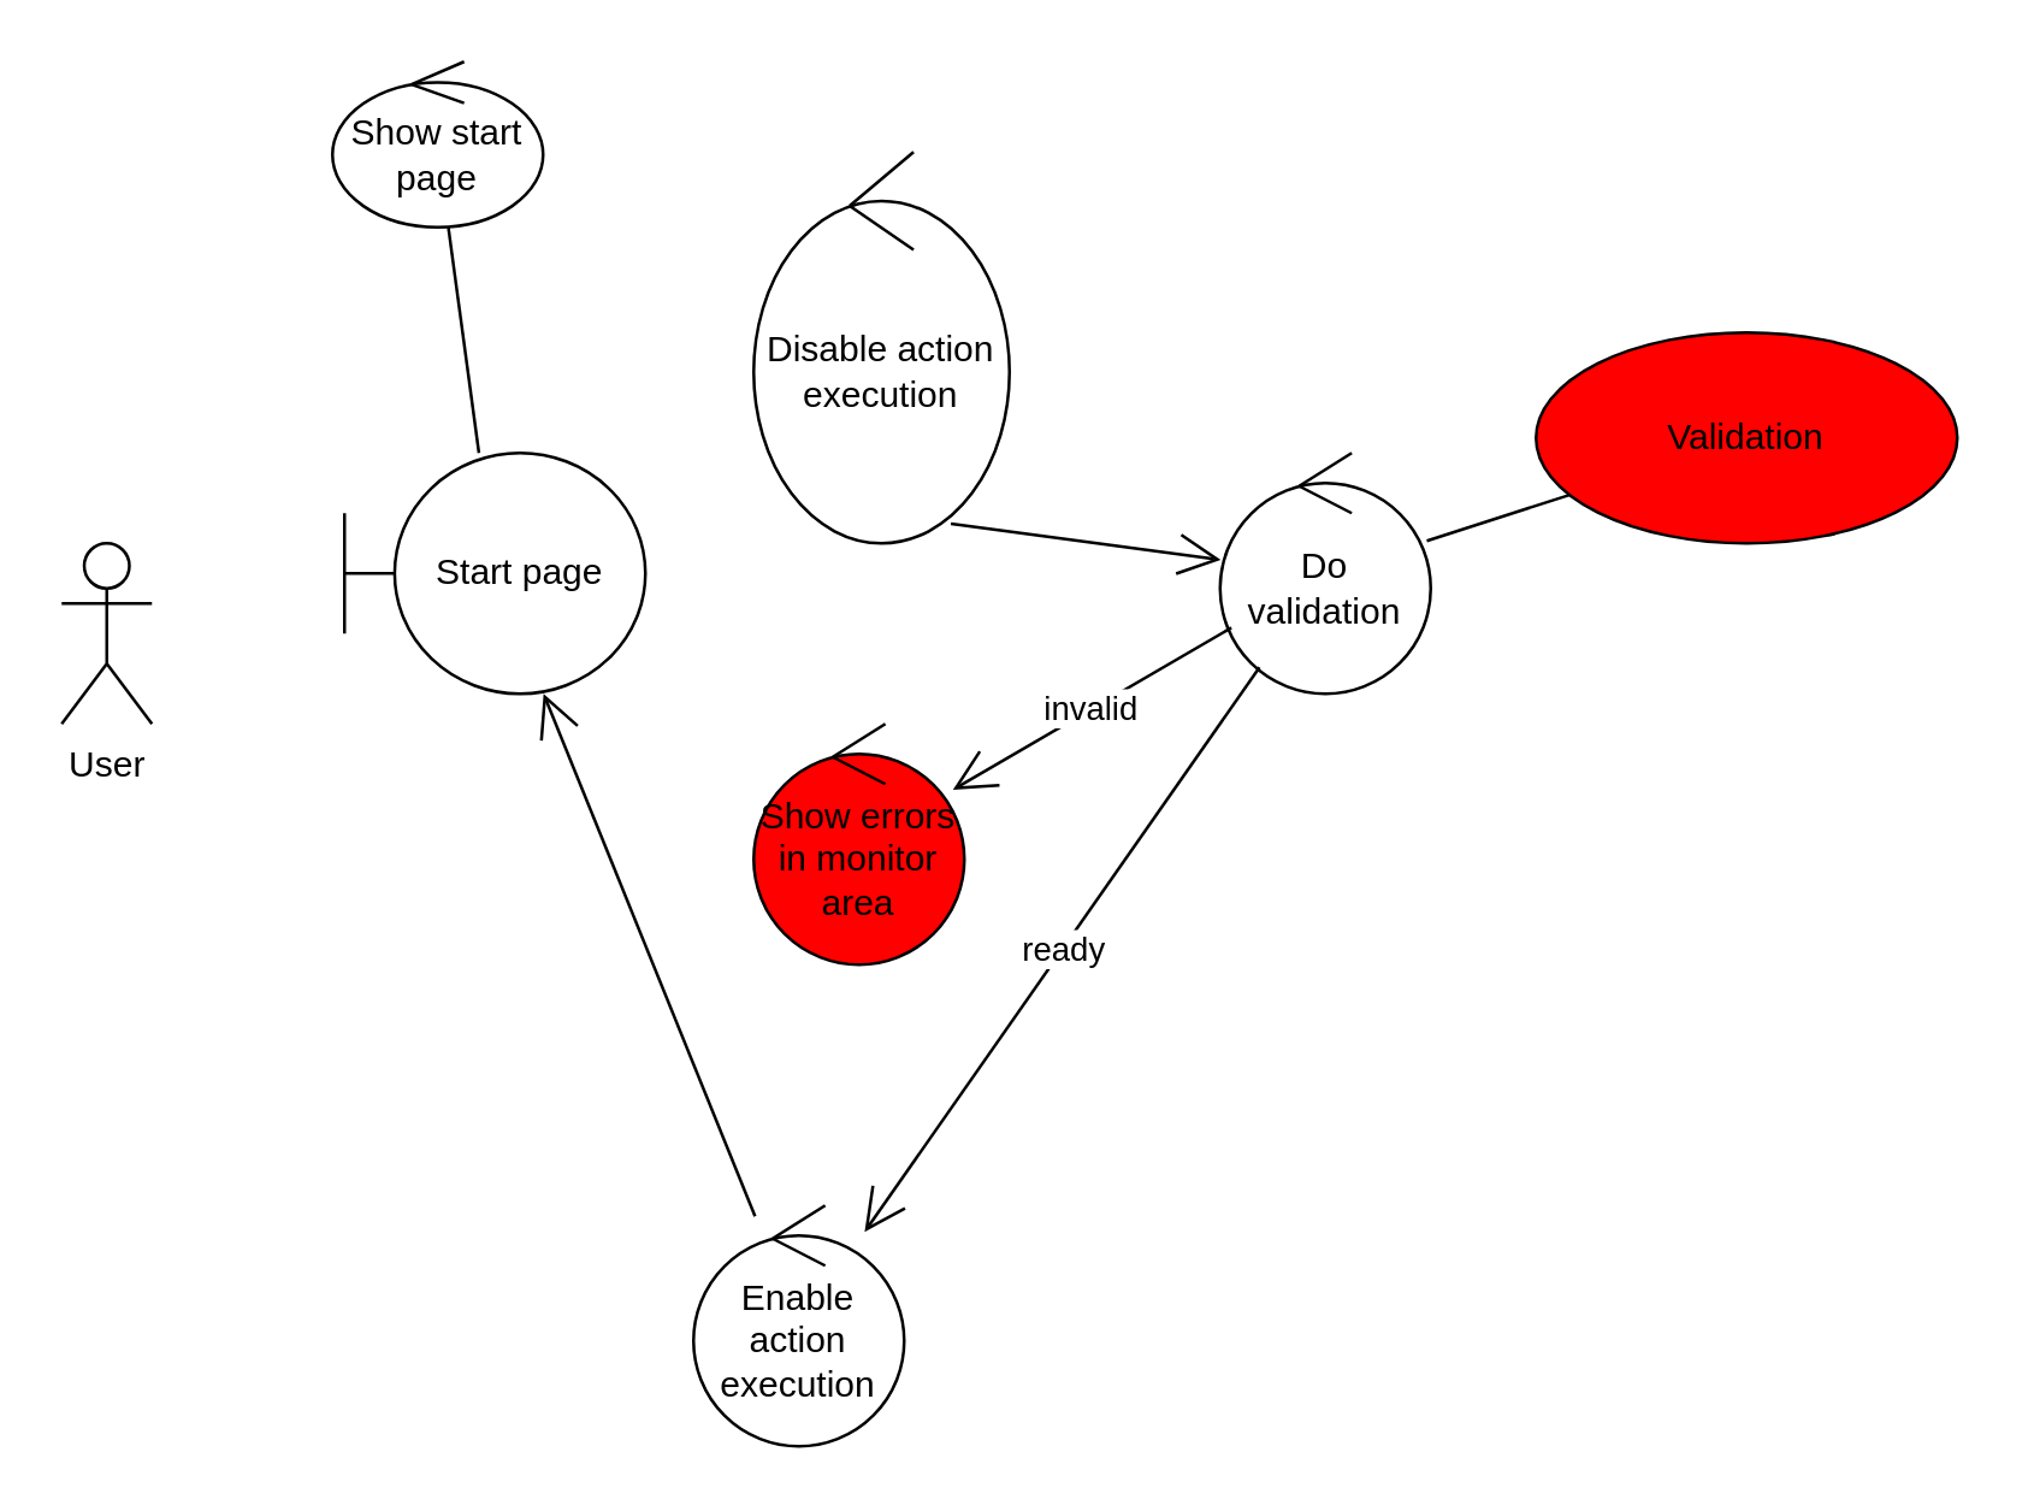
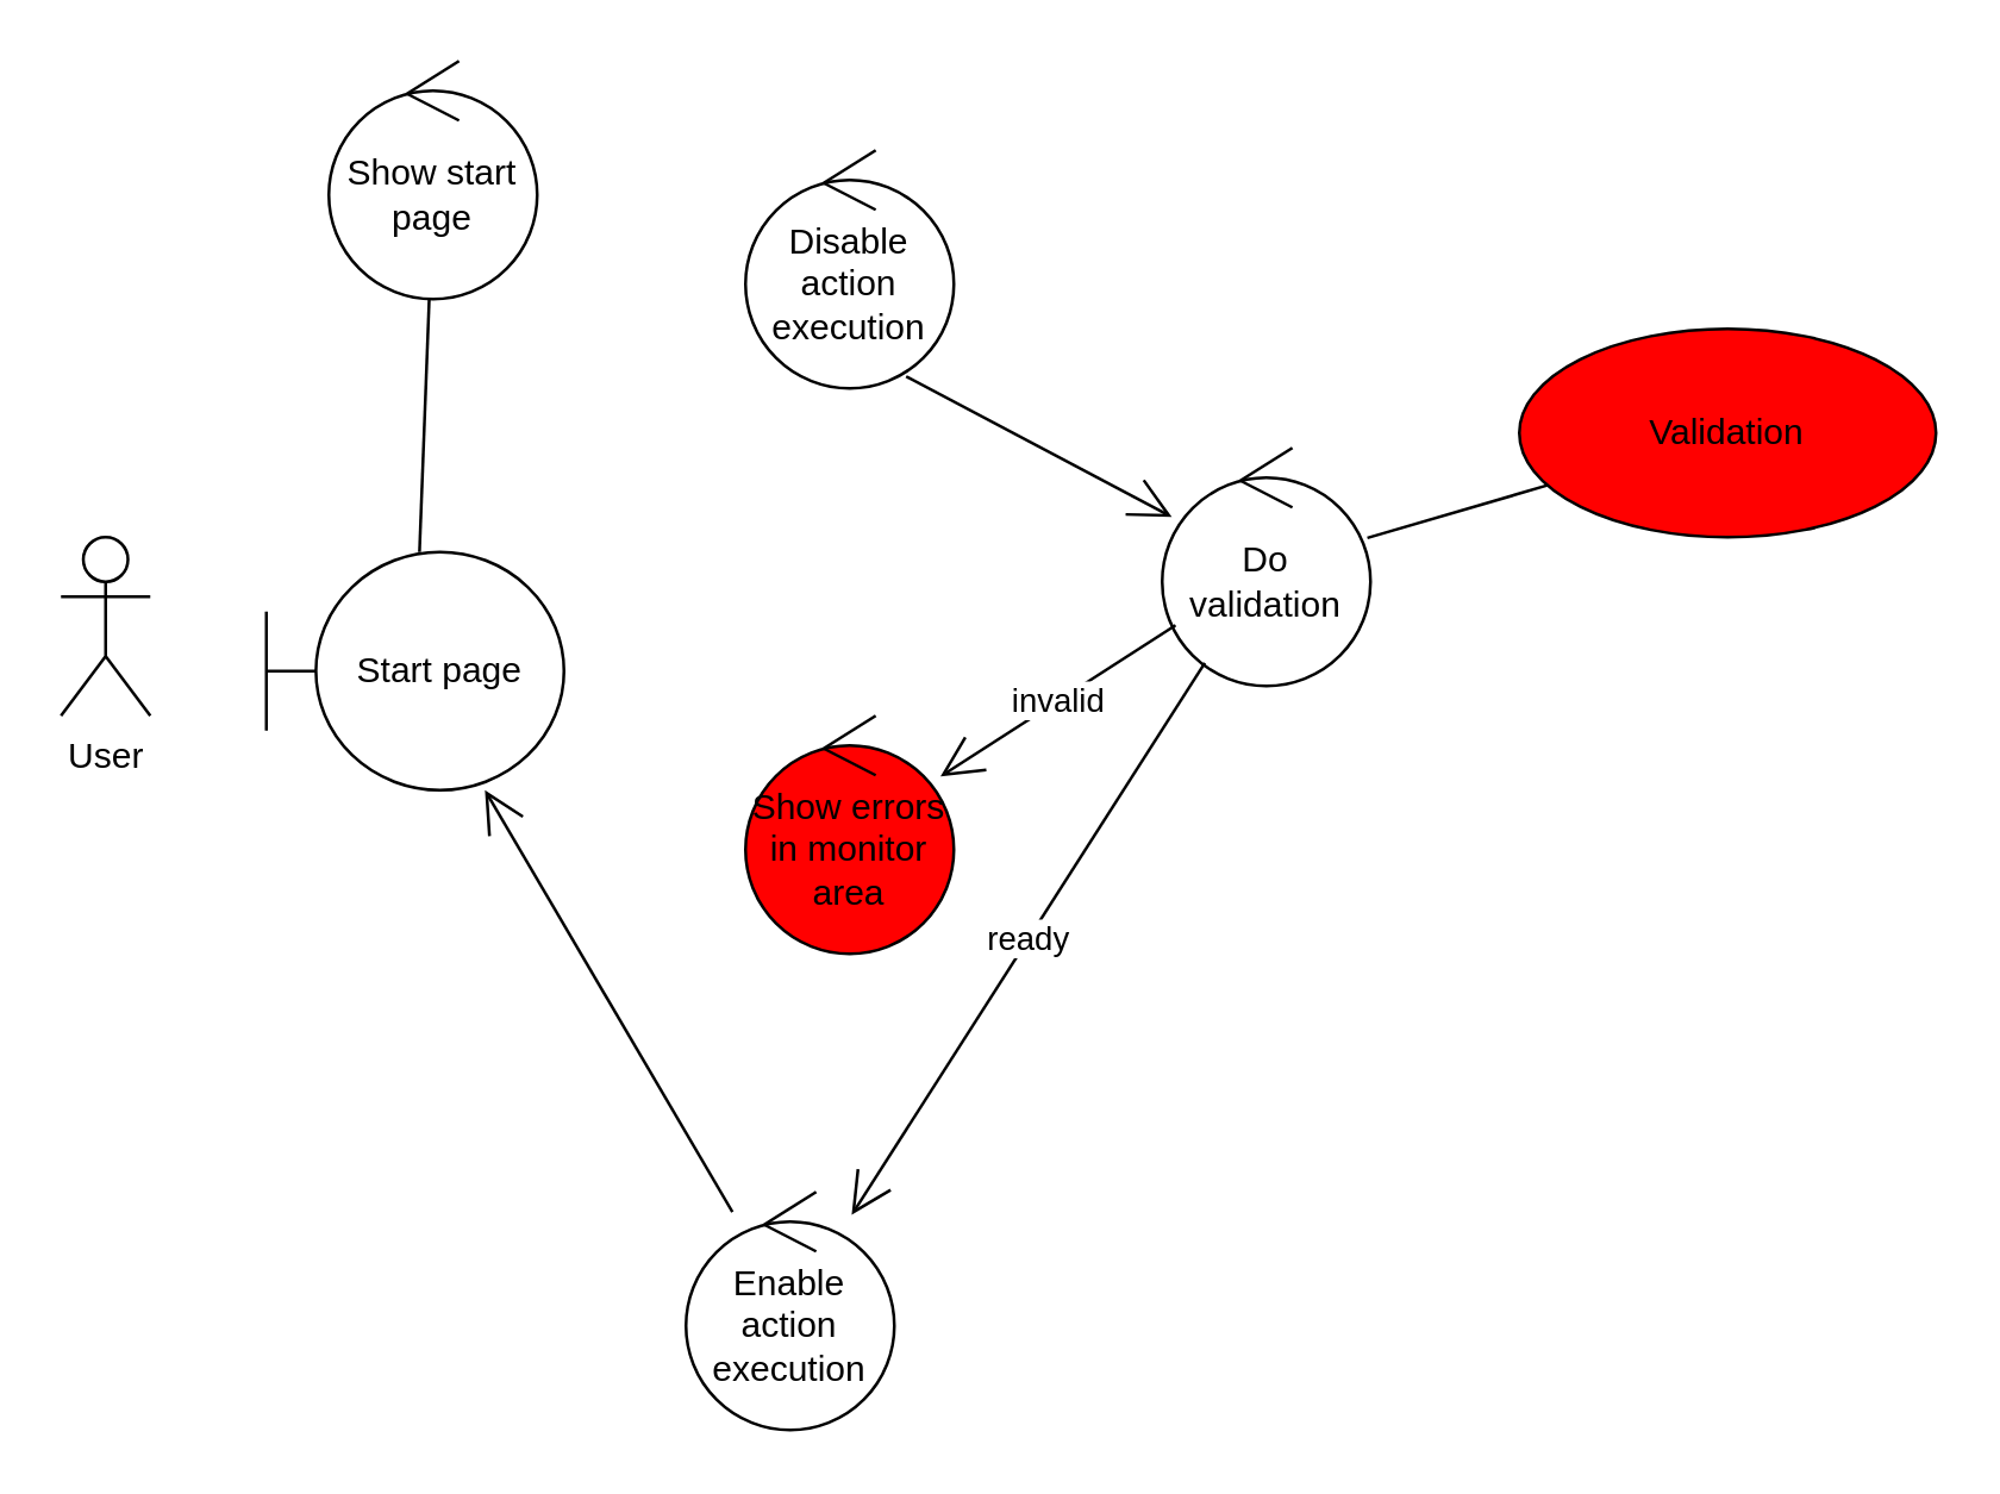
  <mxCell id="0" />
  <mxCell id="1" parent="0" />
  <mxCell id="2" value="User" style="shape=umlActor;verticalLabelPosition=bottom;labelBackgroundColor=#ffffff;verticalAlign=top;html=1;" vertex="1" parent="1"><mxGeometry x="20" y="180" width="30" height="60" as="geometry" /></mxCell>
- <mxCell id="3" value="Start page" style="shape=umlBoundary;whiteSpace=wrap;html=1;" vertex="1" parent="1"><mxGeometry x="114" y="150" width="100" height="80" as="geometry" /></mxCell>
- <mxCell id="4" value="Show start page" style="ellipse;shape=umlControl;whiteSpace=wrap;html=1;" vertex="1" parent="1"><mxGeometry x="110" y="20" width="70" height="55" as="geometry" /></mxCell>
+ <mxCell id="3" value="Start page" style="shape=umlBoundary;whiteSpace=wrap;html=1;" vertex="1" parent="1"><mxGeometry x="89" y="185" width="100" height="80" as="geometry" /></mxCell>
+ <mxCell id="4" value="Show start page" style="ellipse;shape=umlControl;whiteSpace=wrap;html=1;" vertex="1" parent="1"><mxGeometry x="110" y="20" width="70" height="80" as="geometry" /></mxCell>
  <mxCell id="5" value="" style="endArrow=none;html=1;" edge="1" parent="1" source="4" target="3"><mxGeometry relative="1" as="geometry"><mxPoint x="45" y="250" as="sourcePoint" /><mxPoint x="149" y="221.04" as="targetPoint" /></mxGeometry></mxCell>
- <mxCell id="6" value="Do validation" style="ellipse;shape=umlControl;whiteSpace=wrap;html=1;" vertex="1" parent="1"><mxGeometry x="405" y="150" width="70" height="80" as="geometry" /></mxCell>
- <mxCell id="7" value="Disable action execution" style="ellipse;shape=umlControl;whiteSpace=wrap;html=1;" vertex="1" parent="1"><mxGeometry x="250" y="50" width="85" height="130" as="geometry" /></mxCell>
+ <mxCell id="6" value="Do validation" style="ellipse;shape=umlControl;whiteSpace=wrap;html=1;" vertex="1" parent="1"><mxGeometry x="390" y="150" width="70" height="80" as="geometry" /></mxCell>
+ <mxCell id="7" value="Disable action execution" style="ellipse;shape=umlControl;whiteSpace=wrap;html=1;" vertex="1" parent="1"><mxGeometry x="250" y="50" width="70" height="80" as="geometry" /></mxCell>
  <mxCell id="8" value="" style="endArrow=open;endFill=1;endSize=12;html=1;exitX=0.771;exitY=0.95;exitDx=0;exitDy=0;exitPerimeter=0;" edge="1" parent="1" source="7" target="6"><mxGeometry width="160" relative="1" as="geometry"><mxPoint x="320" y="260" as="sourcePoint" /><mxPoint x="480" y="260" as="targetPoint" /></mxGeometry></mxCell>
  <mxCell id="9" value="Show errors in monitor area" style="ellipse;shape=umlControl;whiteSpace=wrap;html=1;labelBackgroundColor=none;labelBorderColor=none;fillColor=#FF0000;" vertex="1" parent="1"><mxGeometry x="250" y="240" width="70" height="80" as="geometry" /></mxCell>
  <mxCell id="10" value="Enable action execution" style="ellipse;shape=umlControl;whiteSpace=wrap;html=1;" vertex="1" parent="1"><mxGeometry x="230" y="400" width="70" height="80" as="geometry" /></mxCell>
  <mxCell id="11" value="invalid" style="endArrow=open;endFill=1;endSize=12;html=1;" edge="1" parent="1" source="6" target="9"><mxGeometry width="160" relative="1" as="geometry"><mxPoint x="300" y="240" as="sourcePoint" /><mxPoint x="180" y="410" as="targetPoint" /></mxGeometry></mxCell>
  <mxCell id="12" value="ready" style="endArrow=open;endFill=1;endSize=12;html=1;" edge="1" parent="1" source="6" target="10"><mxGeometry width="160" relative="1" as="geometry"><mxPoint x="20" y="410" as="sourcePoint" /><mxPoint x="180" y="410" as="targetPoint" /></mxGeometry></mxCell>
  <mxCell id="13" value="" style="endArrow=open;endFill=1;endSize=12;html=1;" edge="1" parent="1" source="10" target="3"><mxGeometry width="160" relative="1" as="geometry"><mxPoint x="20" y="460" as="sourcePoint" /><mxPoint x="180" y="460" as="targetPoint" /></mxGeometry></mxCell>
  <mxCell id="14" value="" style="endArrow=none;html=1;" edge="1" parent="1" source="6" target="15"><mxGeometry relative="1" as="geometry"><mxPoint x="45" y="220" as="sourcePoint" /><mxPoint x="501.295" y="209.903" as="targetPoint" /></mxGeometry></mxCell>
  <mxCell id="15" value="Validation" style="ellipse;whiteSpace=wrap;html=1;fillColor=#ff0000;" vertex="1" parent="1"><mxGeometry x="510" y="110" width="140" height="70" as="geometry" /></mxCell>
